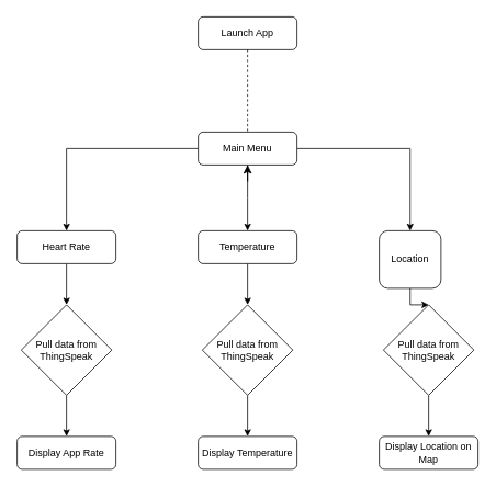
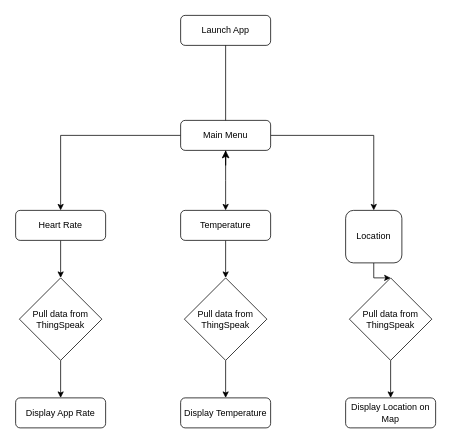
  <mxCell id="0" />
  <mxCell id="1" parent="0" />
  <mxCell id="2" value="" style="rounded=0;html=1;jettySize=auto;orthogonalLoop=1;fontSize=11;endArrow=classic;endFill=1;endSize=8;strokeWidth=1;shadow=0;labelBackgroundColor=none;edgeStyle=orthogonalEdgeStyle;startArrow=none;" parent="1" source="14" edge="1"><mxGeometry relative="1" as="geometry"><mxPoint x="300" y="200" as="targetPoint" /></mxGeometry></mxCell>
  <mxCell id="3" value="Launch App" style="rounded=1;whiteSpace=wrap;html=1;fontSize=12;glass=0;strokeWidth=1;shadow=0;" parent="1" vertex="1"><mxGeometry x="240" y="20" width="120" height="40" as="geometry" /></mxCell>
  <mxCell id="4" style="edgeStyle=orthogonalEdgeStyle;rounded=0;orthogonalLoop=1;jettySize=auto;html=1;labelBackgroundColor=none;endArrow=classic;endFill=1;entryX=0.5;entryY=0;entryDx=0;entryDy=0;" parent="1" source="14" target="7" edge="1"><mxGeometry relative="1" as="geometry"><mxPoint x="120" y="460" as="targetPoint" /></mxGeometry></mxCell>
  <mxCell id="5" style="edgeStyle=orthogonalEdgeStyle;rounded=0;orthogonalLoop=1;jettySize=auto;html=1;labelBackgroundColor=none;endArrow=classic;endFill=1;entryX=0.5;entryY=0;entryDx=0;entryDy=0;" parent="1" source="14" target="9" edge="1"><mxGeometry relative="1" as="geometry"><mxPoint x="490" y="440" as="targetPoint" /></mxGeometry></mxCell>
  <mxCell id="6" style="edgeStyle=orthogonalEdgeStyle;rounded=0;orthogonalLoop=1;jettySize=auto;html=1;entryX=0.5;entryY=0;entryDx=0;entryDy=0;" edge="1" parent="1" source="7" target="21"><mxGeometry relative="1" as="geometry"><mxPoint x="80" y="370" as="targetPoint" /></mxGeometry></mxCell>
  <mxCell id="7" value="Heart Rate" style="rounded=1;whiteSpace=wrap;html=1;fontSize=12;glass=0;strokeWidth=1;shadow=0;" parent="1" vertex="1"><mxGeometry x="20" y="280" width="120" height="40" as="geometry" /></mxCell>
  <mxCell id="8" style="edgeStyle=orthogonalEdgeStyle;rounded=0;orthogonalLoop=1;jettySize=auto;html=1;exitX=0.5;exitY=1;exitDx=0;exitDy=0;" edge="1" parent="1" source="9" target="19"><mxGeometry relative="1" as="geometry"><mxPoint x="560" y="390" as="targetPoint" /></mxGeometry></mxCell>
  <mxCell id="9" value="Location" style="rounded=1;whiteSpace=wrap;html=1;fontSize=12;glass=0;strokeWidth=1;shadow=0;" parent="1" vertex="1"><mxGeometry x="460" y="280" width="75" height="70" as="geometry" /></mxCell>
  <mxCell id="10" value="Display App Rate" style="rounded=1;whiteSpace=wrap;html=1;fontSize=12;glass=0;strokeWidth=1;shadow=0;" parent="1" vertex="1"><mxGeometry x="20" y="530" width="120" height="40" as="geometry" /></mxCell>
  <mxCell id="11" value="Display Temperature" style="rounded=1;whiteSpace=wrap;html=1;fontSize=12;glass=0;strokeWidth=1;shadow=0;" parent="1" vertex="1"><mxGeometry x="240" y="530" width="120" height="40" as="geometry" /></mxCell>
  <mxCell id="12" value="Display Location on Map" style="rounded=1;whiteSpace=wrap;html=1;fontSize=12;glass=0;strokeWidth=1;shadow=0;" parent="1" vertex="1"><mxGeometry x="460" y="530" width="120" height="40" as="geometry" /></mxCell>
  <mxCell id="13" style="edgeStyle=orthogonalEdgeStyle;rounded=0;orthogonalLoop=1;jettySize=auto;html=1;" edge="1" parent="1" source="14"><mxGeometry relative="1" as="geometry"><mxPoint x="300" y="280" as="targetPoint" /></mxGeometry></mxCell>
  <mxCell id="14" value="Main Menu" style="rounded=1;whiteSpace=wrap;html=1;fontSize=12;glass=0;strokeWidth=1;shadow=0;" parent="1" vertex="1"><mxGeometry x="240" y="160" width="120" height="40" as="geometry" /></mxCell>
- <mxCell id="15" value="" style="rounded=0;html=1;jettySize=auto;orthogonalLoop=1;fontSize=11;endArrow=none;endFill=1;endSize=8;strokeWidth=1;shadow=0;labelBackgroundColor=none;edgeStyle=orthogonalEdgeStyle;dashed=1;" edge="1" parent="1" source="3" target="14"><mxGeometry relative="1" as="geometry"><mxPoint x="300" y="60" as="sourcePoint" /><mxPoint x="300" y="200" as="targetPoint" /></mxGeometry></mxCell>
+ <mxCell id="15" value="" style="rounded=0;html=1;jettySize=auto;orthogonalLoop=1;fontSize=11;endArrow=none;endFill=1;endSize=8;strokeWidth=1;shadow=0;labelBackgroundColor=none;edgeStyle=orthogonalEdgeStyle;" edge="1" parent="1" source="3" target="14"><mxGeometry relative="1" as="geometry"><mxPoint x="300" y="60" as="sourcePoint" /><mxPoint x="300" y="200" as="targetPoint" /></mxGeometry></mxCell>
  <mxCell id="16" style="edgeStyle=orthogonalEdgeStyle;rounded=0;orthogonalLoop=1;jettySize=auto;html=1;entryX=0.5;entryY=0;entryDx=0;entryDy=0;" edge="1" parent="1" source="17" target="23"><mxGeometry relative="1" as="geometry" /></mxCell>
  <mxCell id="17" value="Temperature" style="rounded=1;whiteSpace=wrap;html=1;fontSize=12;glass=0;strokeWidth=1;shadow=0;" vertex="1" parent="1"><mxGeometry x="240" y="280" width="120" height="40" as="geometry" /></mxCell>
  <mxCell id="18" style="edgeStyle=orthogonalEdgeStyle;rounded=0;orthogonalLoop=1;jettySize=auto;html=1;entryX=0.5;entryY=0;entryDx=0;entryDy=0;" edge="1" parent="1" source="19" target="12"><mxGeometry relative="1" as="geometry"><mxPoint x="560" y="540" as="targetPoint" /></mxGeometry></mxCell>
  <mxCell id="19" value="Pull data from ThingSpeak" style="rhombus;whiteSpace=wrap;html=1;" vertex="1" parent="1"><mxGeometry x="465" y="370" width="110" height="110" as="geometry" /></mxCell>
  <mxCell id="20" style="edgeStyle=orthogonalEdgeStyle;rounded=0;orthogonalLoop=1;jettySize=auto;html=1;exitX=0.5;exitY=1;exitDx=0;exitDy=0;entryX=0.5;entryY=0;entryDx=0;entryDy=0;" edge="1" parent="1" source="21" target="10"><mxGeometry relative="1" as="geometry" /></mxCell>
  <mxCell id="21" value="Pull data from ThingSpeak" style="rhombus;whiteSpace=wrap;html=1;" vertex="1" parent="1"><mxGeometry x="25" y="370" width="110" height="110" as="geometry" /></mxCell>
  <mxCell id="22" style="edgeStyle=orthogonalEdgeStyle;rounded=0;orthogonalLoop=1;jettySize=auto;html=1;exitX=0.5;exitY=1;exitDx=0;exitDy=0;entryX=0.5;entryY=0;entryDx=0;entryDy=0;" edge="1" parent="1" source="23" target="11"><mxGeometry relative="1" as="geometry" /></mxCell>
  <mxCell id="23" value="Pull data from ThingSpeak" style="rhombus;whiteSpace=wrap;html=1;" vertex="1" parent="1"><mxGeometry x="245" y="370" width="110" height="110" as="geometry" /></mxCell>
